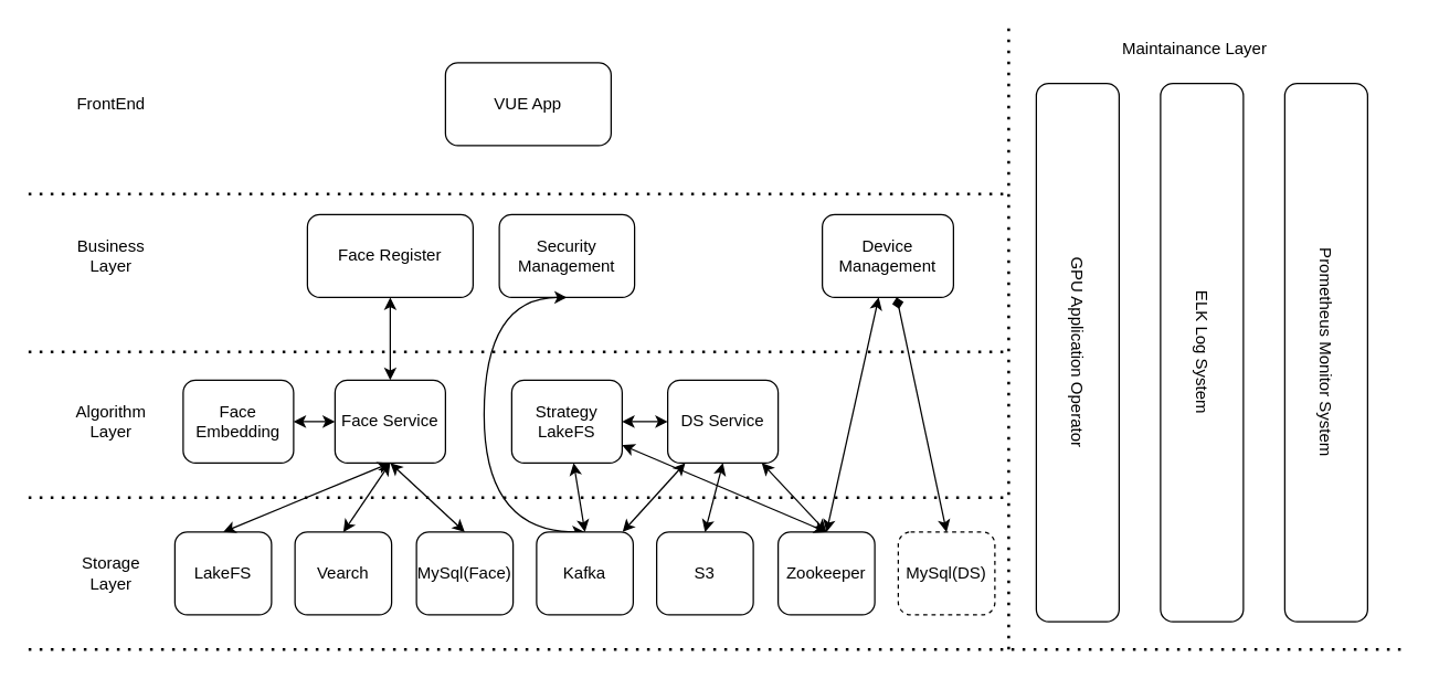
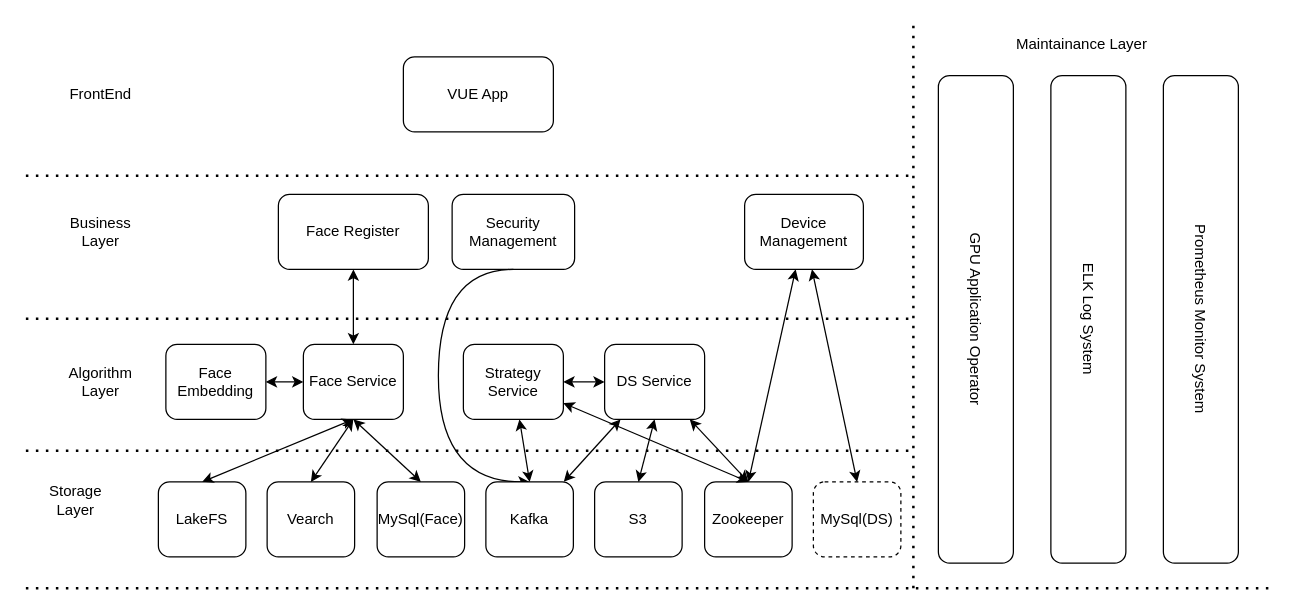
  <mxCell id="0" />
  <mxCell id="1" parent="0" />
  <mxCell id="2" value="" style="endArrow=none;dashed=1;html=1;dashPattern=1 3;strokeWidth=2;" parent="1" edge="1"><mxGeometry width="50" height="50" relative="1" as="geometry"><mxPoint x="20" y="140" as="sourcePoint" /><mxPoint x="730" y="140" as="targetPoint" /></mxGeometry></mxCell>
  <mxCell id="3" value="FrontEnd" style="text;html=1;strokeColor=none;fillColor=none;align=center;verticalAlign=middle;whiteSpace=wrap;rounded=0;" parent="1" vertex="1"><mxGeometry x="50" y="60" width="60" height="30" as="geometry" /></mxCell>
  <mxCell id="4" value="Business Layer" style="text;html=1;strokeColor=none;fillColor=none;align=center;verticalAlign=middle;whiteSpace=wrap;rounded=0;" parent="1" vertex="1"><mxGeometry x="50" y="170" width="60" height="30" as="geometry" /></mxCell>
  <mxCell id="5" value="Device Management" style="rounded=1;whiteSpace=wrap;html=1;" parent="1" vertex="1"><mxGeometry x="595" y="155" width="95" height="60" as="geometry" /></mxCell>
  <mxCell id="6" value="Face Register" style="rounded=1;whiteSpace=wrap;html=1;" parent="1" vertex="1"><mxGeometry x="222" y="155" width="120" height="60" as="geometry" /></mxCell>
  <mxCell id="7" value="Security Management" style="rounded=1;whiteSpace=wrap;html=1;" parent="1" vertex="1"><mxGeometry x="361" y="155" width="98" height="60" as="geometry" /></mxCell>
  <mxCell id="8" value="Algorithm Layer" style="text;html=1;strokeColor=none;fillColor=none;align=center;verticalAlign=middle;whiteSpace=wrap;rounded=0;" parent="1" vertex="1"><mxGeometry x="50" y="290" width="60" height="30" as="geometry" /></mxCell>
- <mxCell id="9" value="Strategy LakeFS" style="rounded=1;whiteSpace=wrap;html=1;" parent="1" vertex="1"><mxGeometry x="370" y="275" width="80" height="60" as="geometry" /></mxCell>
- <mxCell id="10" value="" style="endArrow=classic;startArrow=classic;html=1;entryX=0.5;entryY=1;entryDx=0;entryDy=0;exitX=0.5;exitY=0;exitDx=0;exitDy=0;edgeStyle=orthogonalEdgeStyle;curved=1;" parent="1" source="36" target="7" edge="1"><mxGeometry width="50" height="50" relative="1" as="geometry"><mxPoint x="332" y="220" as="sourcePoint" /><mxPoint x="382" y="170" as="targetPoint" /><Array as="points"><mxPoint x="350" y="385" /><mxPoint x="350" y="215" /></Array></mxGeometry></mxCell>
+ <mxCell id="9" value="Strategy Service" style="rounded=1;whiteSpace=wrap;html=1;" parent="1" vertex="1"><mxGeometry x="370" y="275" width="80" height="60" as="geometry" /></mxCell>
+ <mxCell id="10" value="" style="endArrow=none;startArrow=classic;html=1;entryX=0.5;entryY=1;entryDx=0;entryDy=0;exitX=0.5;exitY=0;exitDx=0;exitDy=0;edgeStyle=orthogonalEdgeStyle;curved=1;" parent="1" source="36" target="7" edge="1"><mxGeometry width="50" height="50" relative="1" as="geometry"><mxPoint x="332" y="220" as="sourcePoint" /><mxPoint x="382" y="170" as="targetPoint" /><Array as="points"><mxPoint x="350" y="385" /><mxPoint x="350" y="215" /></Array></mxGeometry></mxCell>
  <mxCell id="11" value="DS Service" style="rounded=1;whiteSpace=wrap;html=1;" parent="1" vertex="1"><mxGeometry x="483" y="275" width="80" height="60" as="geometry" /></mxCell>
  <mxCell id="12" value="" style="endArrow=classic;startArrow=classic;html=1;" parent="1" source="9" target="11" edge="1"><mxGeometry width="50" height="50" relative="1" as="geometry"><mxPoint x="452" y="420" as="sourcePoint" /><mxPoint x="435" y="305" as="targetPoint" /></mxGeometry></mxCell>
- <mxCell id="13" value="Storage Layer" style="text;html=1;strokeColor=none;fillColor=none;align=center;verticalAlign=middle;whiteSpace=wrap;rounded=0;" parent="1" vertex="1"><mxGeometry x="50" y="400" width="60" height="30" as="geometry" /></mxCell>
+ <mxCell id="13" value="Storage Layer" style="text;html=1;strokeColor=none;fillColor=none;align=center;verticalAlign=middle;whiteSpace=wrap;rounded=0;" parent="1" vertex="1"><mxGeometry x="30" y="385" width="60" height="30" as="geometry" /></mxCell>
  <mxCell id="14" value="Vearch" style="rounded=1;whiteSpace=wrap;html=1;" parent="1" vertex="1"><mxGeometry x="213" y="385" width="70" height="60" as="geometry" /></mxCell>
  <mxCell id="15" value="" style="endArrow=classic;startArrow=classic;html=1;entryX=0.5;entryY=1;entryDx=0;entryDy=0;exitX=0.5;exitY=0;exitDx=0;exitDy=0;" parent="1" source="14" target="19" edge="1"><mxGeometry width="50" height="50" relative="1" as="geometry"><mxPoint x="122" y="400" as="sourcePoint" /><mxPoint x="172" y="350" as="targetPoint" /></mxGeometry></mxCell>
  <mxCell id="16" value="MySql(Face)" style="rounded=1;whiteSpace=wrap;html=1;" parent="1" vertex="1"><mxGeometry x="301" y="385" width="70" height="60" as="geometry" /></mxCell>
  <mxCell id="17" value="LakeFS" style="rounded=1;whiteSpace=wrap;html=1;" parent="1" vertex="1"><mxGeometry x="126" y="385" width="70" height="60" as="geometry" /></mxCell>
  <mxCell id="18" value="Zookeeper" style="rounded=1;whiteSpace=wrap;html=1;" parent="1" vertex="1"><mxGeometry x="563" y="385" width="70" height="60" as="geometry" /></mxCell>
  <mxCell id="19" value="Face Service" style="rounded=1;whiteSpace=wrap;html=1;" parent="1" vertex="1"><mxGeometry x="242" y="275" width="80" height="60" as="geometry" /></mxCell>
  <mxCell id="20" value="" style="endArrow=classic;startArrow=classic;html=1;entryX=0.5;entryY=0;entryDx=0;entryDy=0;" parent="1" source="9" target="18" edge="1"><mxGeometry width="50" height="50" relative="1" as="geometry"><mxPoint x="572" y="315" as="sourcePoint" /><mxPoint x="622" y="315" as="targetPoint" /></mxGeometry></mxCell>
  <mxCell id="21" value="" style="endArrow=classic;startArrow=classic;html=1;entryX=0.5;entryY=1;entryDx=0;entryDy=0;exitX=0.5;exitY=0;exitDx=0;exitDy=0;" parent="1" source="19" target="6" edge="1"><mxGeometry width="50" height="50" relative="1" as="geometry"><mxPoint x="152" y="340" as="sourcePoint" /><mxPoint x="202" y="290" as="targetPoint" /></mxGeometry></mxCell>
  <mxCell id="22" value="Face Embedding" style="whiteSpace=wrap;html=1;rounded=1;" parent="1" vertex="1"><mxGeometry x="132" y="275" width="80" height="60" as="geometry" /></mxCell>
  <mxCell id="23" value="" style="endArrow=classic;startArrow=classic;html=1;entryX=0.5;entryY=1;entryDx=0;entryDy=0;exitX=0.5;exitY=0;exitDx=0;exitDy=0;" parent="1" source="16" target="19" edge="1"><mxGeometry width="50" height="50" relative="1" as="geometry"><mxPoint x="292" y="405" as="sourcePoint" /><mxPoint x="292" y="345" as="targetPoint" /></mxGeometry></mxCell>
  <mxCell id="24" value="" style="endArrow=classic;startArrow=classic;html=1;entryX=0.5;entryY=1;entryDx=0;entryDy=0;exitX=0.5;exitY=0;exitDx=0;exitDy=0;" parent="1" source="17" target="19" edge="1"><mxGeometry width="50" height="50" relative="1" as="geometry"><mxPoint x="363.25" y="405" as="sourcePoint" /><mxPoint x="315.75" y="345" as="targetPoint" /></mxGeometry></mxCell>
  <mxCell id="25" value="Maintainance Layer" style="text;html=1;strokeColor=none;fillColor=none;align=center;verticalAlign=middle;whiteSpace=wrap;rounded=0;" parent="1" vertex="1"><mxGeometry x="810" y="20" width="110" height="30" as="geometry" /></mxCell>
  <mxCell id="26" value="" style="endArrow=none;dashed=1;html=1;dashPattern=1 3;strokeWidth=2;" parent="1" edge="1"><mxGeometry width="50" height="50" relative="1" as="geometry"><mxPoint x="730" y="470" as="sourcePoint" /><mxPoint x="730" y="20" as="targetPoint" /></mxGeometry></mxCell>
  <mxCell id="27" value="GPU Application Operator" style="rounded=1;whiteSpace=wrap;html=1;horizontal=0;rotation=-180;" parent="1" vertex="1"><mxGeometry x="750" y="60" width="60" height="390" as="geometry" /></mxCell>
  <mxCell id="28" value="ELK Log System" style="rounded=1;whiteSpace=wrap;html=1;horizontal=0;rotation=-180;" parent="1" vertex="1"><mxGeometry x="840" y="60" width="60" height="390" as="geometry" /></mxCell>
  <mxCell id="29" value="Prometheus Monitor System" style="rounded=1;whiteSpace=wrap;html=1;horizontal=0;rotation=-180;" parent="1" vertex="1"><mxGeometry x="930" y="60" width="60" height="390" as="geometry" /></mxCell>
- <mxCell id="30" value="" style="endArrow=diamond;startArrow=classic;html=1;exitX=0.5;exitY=0;exitDx=0;exitDy=0;" parent="1" source="34" target="5" edge="1"><mxGeometry width="50" height="50" relative="1" as="geometry"><mxPoint x="610" y="550" as="sourcePoint" /><mxPoint x="660" y="500" as="targetPoint" /></mxGeometry></mxCell>
+ <mxCell id="30" value="" style="endArrow=classic;startArrow=classic;html=1;exitX=0.5;exitY=0;exitDx=0;exitDy=0;" parent="1" source="34" target="5" edge="1"><mxGeometry width="50" height="50" relative="1" as="geometry"><mxPoint x="610" y="550" as="sourcePoint" /><mxPoint x="660" y="500" as="targetPoint" /></mxGeometry></mxCell>
  <mxCell id="31" value="" style="endArrow=none;dashed=1;html=1;dashPattern=1 3;strokeWidth=2;" parent="1" edge="1"><mxGeometry width="50" height="50" relative="1" as="geometry"><mxPoint x="20" y="360" as="sourcePoint" /><mxPoint x="730" y="360" as="targetPoint" /></mxGeometry></mxCell>
  <mxCell id="32" value="" style="endArrow=none;dashed=1;html=1;dashPattern=1 3;strokeWidth=2;" parent="1" edge="1"><mxGeometry width="50" height="50" relative="1" as="geometry"><mxPoint x="20" y="254.5" as="sourcePoint" /><mxPoint x="730" y="254.5" as="targetPoint" /></mxGeometry></mxCell>
  <mxCell id="33" value="" style="endArrow=classic;startArrow=classic;html=1;" parent="1" source="22" target="19" edge="1"><mxGeometry width="50" height="50" relative="1" as="geometry"><mxPoint x="170" y="560" as="sourcePoint" /><mxPoint x="220" y="510" as="targetPoint" /></mxGeometry></mxCell>
  <mxCell id="34" value="MySql(DS)" style="rounded=1;whiteSpace=wrap;html=1;dashed=1;" parent="1" vertex="1"><mxGeometry x="650" y="385" width="70" height="60" as="geometry" /></mxCell>
  <mxCell id="35" value="" style="endArrow=classic;startArrow=classic;html=1;exitX=0.5;exitY=0;exitDx=0;exitDy=0;" parent="1" source="18" target="5" edge="1"><mxGeometry width="50" height="50" relative="1" as="geometry"><mxPoint x="665" y="400" as="sourcePoint" /><mxPoint x="665" y="225" as="targetPoint" /></mxGeometry></mxCell>
  <mxCell id="36" value="Kafka" style="rounded=1;whiteSpace=wrap;html=1;" parent="1" vertex="1"><mxGeometry x="388" y="385" width="70" height="60" as="geometry" /></mxCell>
  <mxCell id="37" value="" style="endArrow=classic;startArrow=classic;html=1;" parent="1" source="36" target="11" edge="1"><mxGeometry width="50" height="50" relative="1" as="geometry"><mxPoint x="362.217" y="400" as="sourcePoint" /><mxPoint x="316.783" y="345" as="targetPoint" /></mxGeometry></mxCell>
  <mxCell id="38" value="" style="endArrow=classic;startArrow=classic;html=1;exitX=0.5;exitY=0;exitDx=0;exitDy=0;" parent="1" source="36" target="9" edge="1"><mxGeometry width="50" height="50" relative="1" as="geometry"><mxPoint x="458.043" y="400" as="sourcePoint" /><mxPoint x="426.957" y="345" as="targetPoint" /></mxGeometry></mxCell>
  <mxCell id="39" value="" style="endArrow=classic;startArrow=classic;html=1;exitX=0.5;exitY=0;exitDx=0;exitDy=0;" parent="1" source="18" target="11" edge="1"><mxGeometry width="50" height="50" relative="1" as="geometry"><mxPoint x="458.043" y="400" as="sourcePoint" /><mxPoint x="426.957" y="345" as="targetPoint" /></mxGeometry></mxCell>
  <mxCell id="40" value="VUE App" style="rounded=1;whiteSpace=wrap;html=1;" parent="1" vertex="1"><mxGeometry x="322" y="45" width="120" height="60" as="geometry" /></mxCell>
  <mxCell id="41" value="" style="endArrow=none;dashed=1;html=1;dashPattern=1 3;strokeWidth=2;" parent="1" edge="1"><mxGeometry width="50" height="50" relative="1" as="geometry"><mxPoint x="20" y="470" as="sourcePoint" /><mxPoint x="1020" y="470" as="targetPoint" /></mxGeometry></mxCell>
  <mxCell id="42" value="S3" style="rounded=1;whiteSpace=wrap;html=1;" vertex="1" parent="1"><mxGeometry x="475" y="385" width="70" height="60" as="geometry" /></mxCell>
  <mxCell id="43" value="" style="endArrow=classic;startArrow=classic;html=1;entryX=0.5;entryY=1;entryDx=0;entryDy=0;exitX=0.5;exitY=0;exitDx=0;exitDy=0;" edge="1" parent="1" source="42" target="11"><mxGeometry width="50" height="50" relative="1" as="geometry"><mxPoint x="585.364" y="395" as="sourcePoint" /><mxPoint x="552.636" y="345" as="targetPoint" /></mxGeometry></mxCell>
